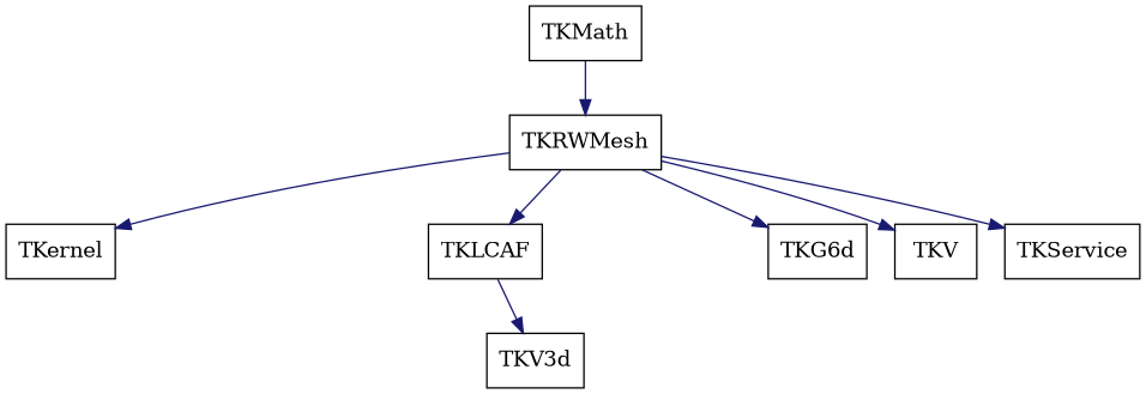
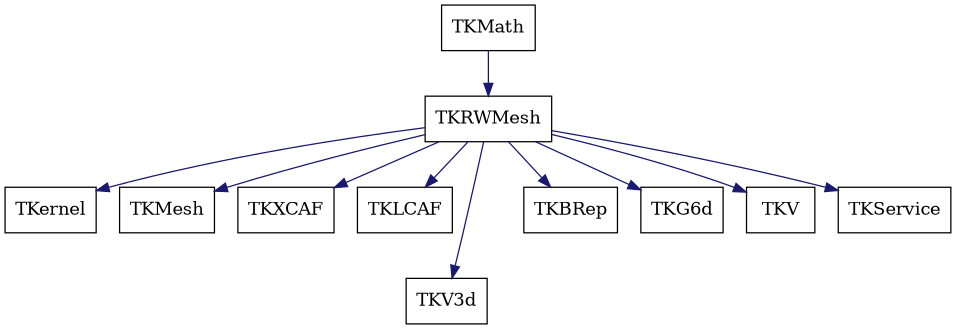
  digraph {
    aspect=1
    node [shape=box]
    edge [color=midnightblue style=solid]
    TKRWMesh
    TKernel
+   TKMesh
+   TKXCAF
    TKLCAF
    TKV3d
+   TKBRep
    n8 [label=TKG6d]
    n9 [label=TKV]
    TKService
    TKMath
    TKRWMesh -> TKernel
+   TKRWMesh -> TKMesh
+   TKRWMesh -> TKXCAF
    TKRWMesh -> TKLCAF
-   TKLCAF -> TKV3d
+   TKRWMesh -> TKV3d
+   TKRWMesh -> TKBRep
    TKRWMesh -> n8
    TKRWMesh -> n9
    TKRWMesh -> TKService
    TKMath -> TKRWMesh
  }
